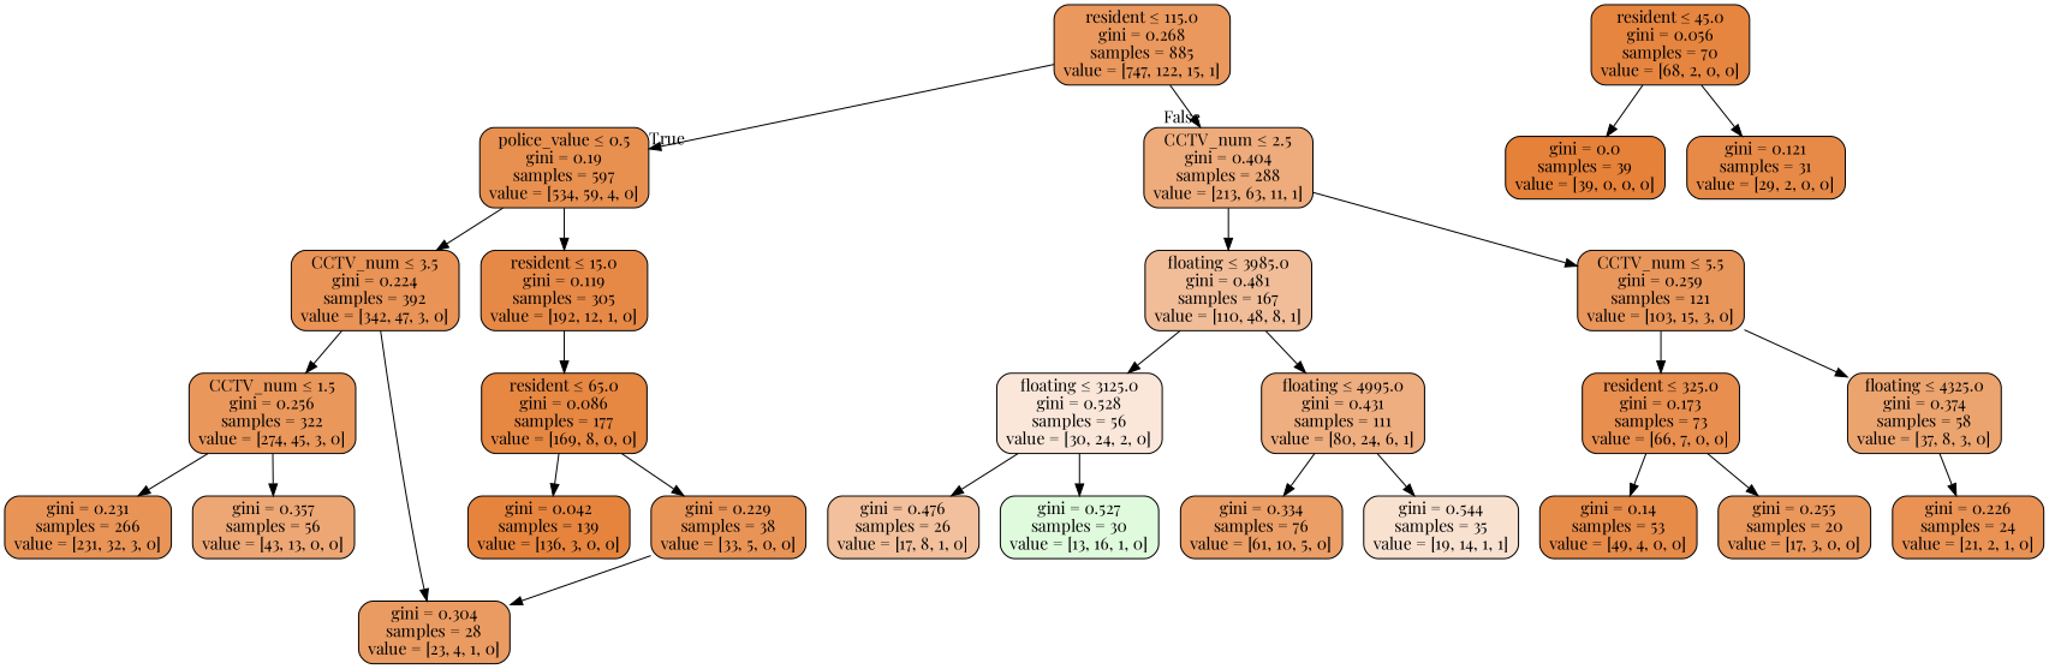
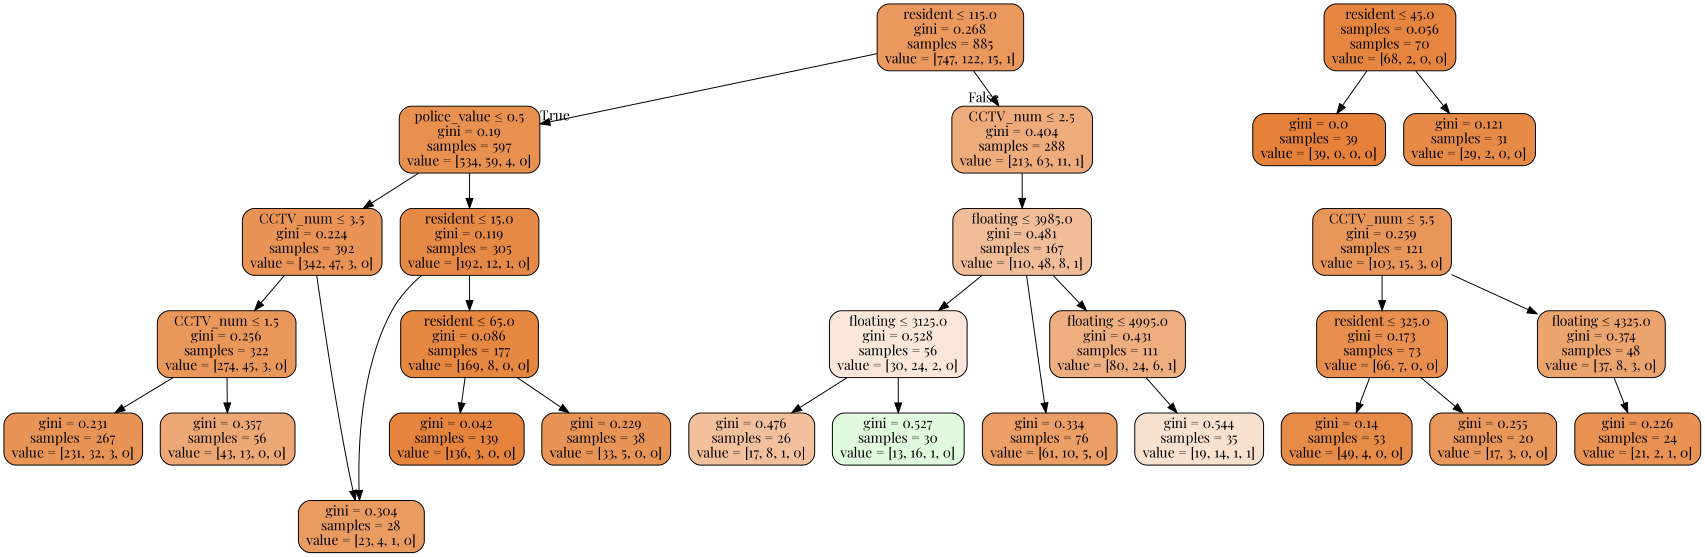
  digraph {
    fontname="Playfair Display"
    node [color=black fillcolor="#e99457" fontname="Playfair Display" shape=box style="filled, rounded"]
    edge [fontname="Playfair Display"]
    n1 [fillcolor="#ea985d" label=<resident &le; 115.0<br/>gini = 0.268<br/>samples = 885<br/>value = [747, 122, 15, 1]>]
    n2 [fillcolor="#e89050" label=<police_value &le; 0.5<br/>gini = 0.19<br/>samples = 597<br/>value = [534, 59, 4, 0]>]
    n3 [fillcolor="#eeab7b" label=<CCTV_num &le; 2.5<br/>gini = 0.404<br/>samples = 288<br/>value = [213, 63, 11, 1]>]
    n4 [fillcolor="#e99356" label=<CCTV_num &le; 3.5<br/>gini = 0.224<br/>samples = 392<br/>value = [342, 47, 3, 0]>]
    n5 [fillcolor="#e78946" label=<resident &le; 15.0<br/>gini = 0.119<br/>samples = 305<br/>value = [192, 12, 1, 0]>]
    n6 [fillcolor="#f1bd98" label=<floating &le; 3985.0<br/>gini = 0.481<br/>samples = 167<br/>value = [110, 48, 8, 1]>]
    n7 [fillcolor="#e9965b" label=<CCTV_num &le; 5.5<br/>gini = 0.259<br/>samples = 121<br/>value = [103, 15, 3, 0]>]
    n8 [fillcolor="#ea975b" label=<CCTV_num &le; 1.5<br/>gini = 0.256<br/>samples = 322<br/>value = [274, 45, 3, 0]>]
    n9 [fillcolor="#ea9b62" label=<gini = 0.304<br/>samples = 28<br/>value = [23, 4, 1, 0]>]
    n10 [fillcolor="#e68742" label=<resident &le; 65.0<br/>gini = 0.086<br/>samples = 177<br/>value = [169, 8, 0, 0]>]
-   n11 [label=<gini = 0.231<br/>samples = 266<br/>value = [231, 32, 3, 0]>]
+   n11 [label=<gini = 0.231<br/>samples = 267<br/>value = [231, 32, 3, 0]>]
    n12 [fillcolor="#eda775" label=<gini = 0.357<br/>samples = 56<br/>value = [43, 13, 0, 0]>]
-   n13 [fillcolor="#e6853f" label=<resident &le; 45.0<br/>gini = 0.056<br/>samples = 70<br/>value = [68, 2, 0, 0]>]
+   n13 [fillcolor="#e6853f" label=<resident &le; 45.0<br/>samples = 0.056<br/>samples = 70<br/>value = [68, 2, 0, 0]>]
    n14 [fillcolor="#e58139" label=<gini = 0.0<br/>samples = 39<br/>value = [39, 0, 0, 0]>]
    n15 [fillcolor="#e78a47" label=<gini = 0.121<br/>samples = 31<br/>value = [29, 2, 0, 0]>]
    n16 [fillcolor="#e6843d" label=<gini = 0.042<br/>samples = 139<br/>value = [136, 3, 0, 0]>]
    n17 [label=<gini = 0.229<br/>samples = 38<br/>value = [33, 5, 0, 0]>]
    n18 [fillcolor="#fae7da" label=<floating &le; 3125.0<br/>gini = 0.528<br/>samples = 56<br/>value = [30, 24, 2, 0]>]
    n19 [fillcolor="#eeae80" label=<floating &le; 4995.0<br/>gini = 0.431<br/>samples = 111<br/>value = [80, 24, 6, 1]>]
    n20 [fillcolor="#e88e4e" label=<resident &le; 325.0<br/>gini = 0.173<br/>samples = 73<br/>value = [66, 7, 0, 0]>]
-   n21 [fillcolor="#eca46f" label=<floating &le; 4325.0<br/>gini = 0.374<br/>samples = 58<br/>value = [37, 8, 3, 0]>]
+   n21 [fillcolor="#eca46f" label=<floating &le; 4325.0<br/>gini = 0.374<br/>samples = 48<br/>value = [37, 8, 3, 0]>]
    n22 [fillcolor="#f2c09c" label=<gini = 0.476<br/>samples = 26<br/>value = [17, 8, 1, 0]>]
    n23 [fillcolor="#dffadc" label=<gini = 0.527<br/>samples = 30<br/>value = [13, 16, 1, 0]>]
    n24 [fillcolor="#eb9e66" label=<gini = 0.334<br/>samples = 76<br/>value = [61, 10, 5, 0]>]
    n25 [fillcolor="#f9e1d0" label=<gini = 0.544<br/>samples = 35<br/>value = [19, 14, 1, 1]>]
    n26 [fillcolor="#e78b49" label=<gini = 0.14<br/>samples = 53<br/>value = [49, 4, 0, 0]>]
    n27 [fillcolor="#ea975c" label=<gini = 0.255<br/>samples = 20<br/>value = [17, 3, 0, 0]>]
    n28 [fillcolor="#e99254" label=<gini = 0.226<br/>samples = 24<br/>value = [21, 2, 1, 0]>]
    n1 -> n2 [headlabel=True labelangle=45 labeldistance=2.5]
    n1 -> n3 [headlabel=False labelangle=-45 labeldistance=2.5]
    n2 -> n4
    n2 -> n5
    n3 -> n6
-   n3 -> n7
    n4 -> n8
    n4 -> n9
-   n17 -> n9
+   n5 -> n9
    n5 -> n10
    n6 -> n18
    n6 -> n19
    n7 -> n20
    n7 -> n21
    n8 -> n11
    n8 -> n12
    n10 -> n16
    n10 -> n17
    n13 -> n14
    n13 -> n15
    n18 -> n22
    n18 -> n23
-   n19 -> n24
+   n6 -> n24
    n19 -> n25
    n20 -> n26
    n20 -> n27
    n21 -> n28
  }
